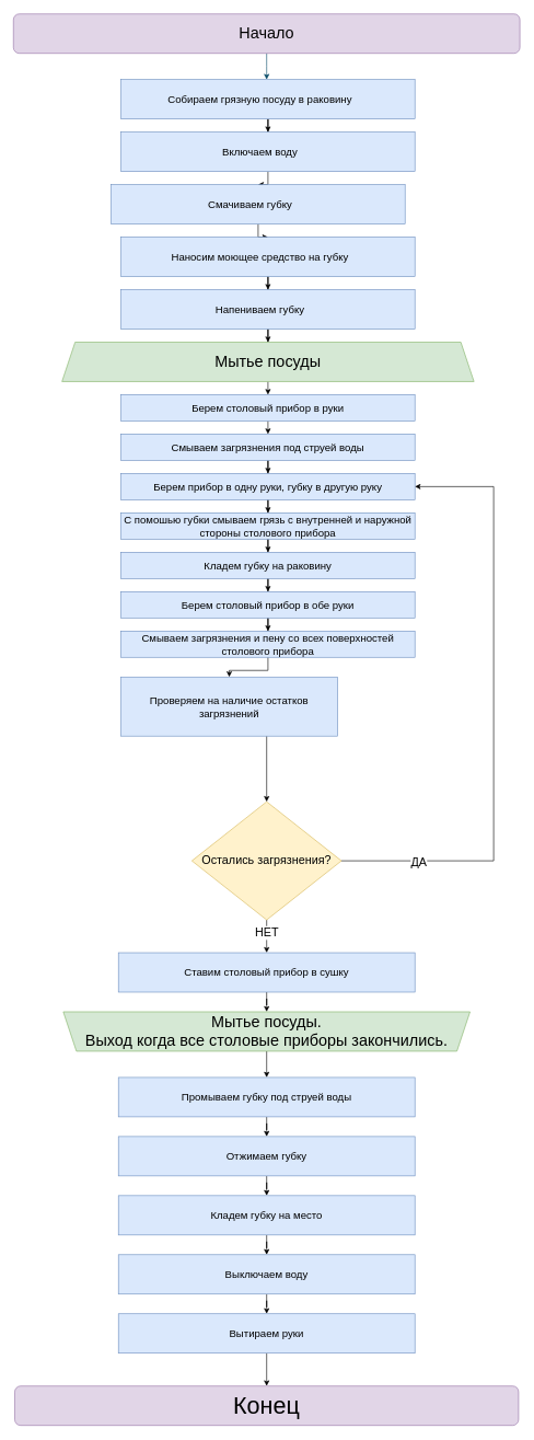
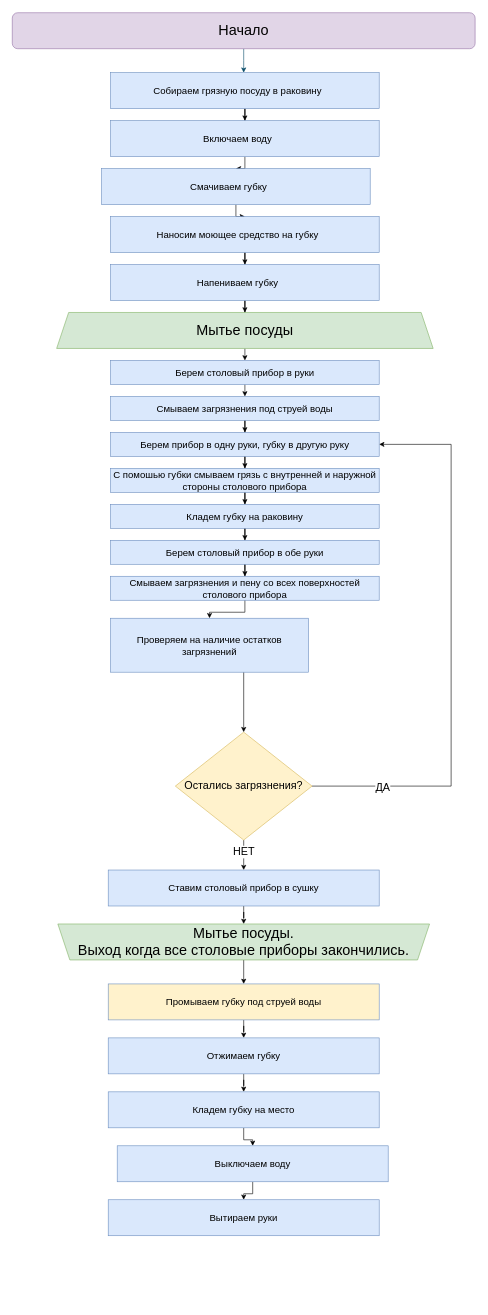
  <mxCell id="0" />
  <mxCell id="1" parent="0" />
  <mxCell id="2" value="" style="edgeStyle=orthogonalEdgeStyle;rounded=0;orthogonalLoop=1;jettySize=auto;html=1;strokeColor=#0B4D6A;" parent="1" source="3" edge="1"><mxGeometry relative="1" as="geometry"><mxPoint x="406" y="120" as="targetPoint" /></mxGeometry></mxCell>
  <mxCell id="3" value="&lt;font style=&quot;font-size: 24px;&quot;&gt;Начало&lt;/font&gt;" style="rounded=1;whiteSpace=wrap;html=1;fillColor=#e1d5e7;labelBackgroundColor=none;strokeColor=#9673a6;" parent="1" vertex="1"><mxGeometry x="20" y="20" width="772" height="60" as="geometry" /></mxCell>
  <mxCell id="4" style="edgeStyle=orthogonalEdgeStyle;rounded=0;orthogonalLoop=1;jettySize=auto;html=1;entryX=0.5;entryY=0;entryDx=0;entryDy=0;" edge="1" parent="1" source="5" target="7"><mxGeometry relative="1" as="geometry" /></mxCell>
  <mxCell id="5" value="&lt;p style=&quot;text-indent: -18pt; font-size: 16px;&quot; class=&quot;MsoListParagraph&quot;&gt;Собираем грязную посуду в раковину&lt;/p&gt;" style="rounded=0;whiteSpace=wrap;html=1;align=center;verticalAlign=middle;fillColor=#dae8fc;strokeColor=#6c8ebf;fontSize=16;" vertex="1" parent="1"><mxGeometry x="184" y="120" width="448" height="60" as="geometry" /></mxCell>
  <mxCell id="6" style="edgeStyle=orthogonalEdgeStyle;rounded=0;orthogonalLoop=1;jettySize=auto;html=1;entryX=0.5;entryY=0;entryDx=0;entryDy=0;" edge="1" parent="1" source="7" target="9"><mxGeometry relative="1" as="geometry" /></mxCell>
  <mxCell id="7" value="&lt;p style=&quot;text-indent: -18pt; font-size: 16px;&quot; class=&quot;MsoListParagraph&quot;&gt;Включаем воду&lt;/p&gt;" style="rounded=0;whiteSpace=wrap;html=1;fillColor=#dae8fc;strokeColor=#6c8ebf;fontSize=16;" vertex="1" parent="1"><mxGeometry x="184" y="200" width="448" height="60" as="geometry" /></mxCell>
  <mxCell id="8" style="edgeStyle=orthogonalEdgeStyle;rounded=0;orthogonalLoop=1;jettySize=auto;html=1;entryX=0.5;entryY=0;entryDx=0;entryDy=0;" edge="1" parent="1" source="9" target="11"><mxGeometry relative="1" as="geometry" /></mxCell>
  <mxCell id="9" value="&lt;p style=&quot;text-indent: -18pt; font-size: 16px;&quot; class=&quot;MsoListParagraph&quot;&gt;Смачиваем губку&lt;/p&gt;" style="rounded=0;whiteSpace=wrap;html=1;fillColor=#dae8fc;strokeColor=#6c8ebf;fontSize=16;" vertex="1" parent="1"><mxGeometry x="169" y="280" width="448" height="60" as="geometry" /></mxCell>
  <mxCell id="10" value="" style="edgeStyle=orthogonalEdgeStyle;rounded=0;orthogonalLoop=1;jettySize=auto;html=1;" edge="1" parent="1" source="11" target="13"><mxGeometry relative="1" as="geometry" /></mxCell>
  <mxCell id="11" value="&lt;p style=&quot;text-indent: -18pt; font-size: 16px;&quot; class=&quot;MsoListParagraph&quot;&gt;Наносим моющее средство на губку&lt;/p&gt;" style="rounded=0;whiteSpace=wrap;html=1;fillColor=#dae8fc;strokeColor=#6c8ebf;fontSize=16;" vertex="1" parent="1"><mxGeometry x="184" y="360" width="448" height="60" as="geometry" /></mxCell>
  <mxCell id="12" style="edgeStyle=orthogonalEdgeStyle;rounded=0;orthogonalLoop=1;jettySize=auto;html=1;entryX=0.5;entryY=0;entryDx=0;entryDy=0;" edge="1" parent="1" source="13" target="15"><mxGeometry relative="1" as="geometry" /></mxCell>
  <mxCell id="13" value="&lt;p style=&quot;text-indent: -18pt; font-size: 16px;&quot; class=&quot;MsoListParagraph&quot;&gt;Напениваем губку&lt;/p&gt;" style="rounded=0;whiteSpace=wrap;html=1;fillColor=#dae8fc;strokeColor=#6c8ebf;fontSize=16;" vertex="1" parent="1"><mxGeometry x="184" y="440" width="448" height="60" as="geometry" /></mxCell>
  <mxCell id="14" style="edgeStyle=orthogonalEdgeStyle;rounded=0;orthogonalLoop=1;jettySize=auto;html=1;" edge="1" parent="1" source="15"><mxGeometry relative="1" as="geometry"><mxPoint x="408" y="600" as="targetPoint" /></mxGeometry></mxCell>
  <mxCell id="15" value="Мытье посуды" style="shape=trapezoid;perimeter=trapezoidPerimeter;whiteSpace=wrap;html=1;fixedSize=1;fillColor=#d5e8d4;strokeColor=#82b366;fontSize=24;" vertex="1" parent="1"><mxGeometry x="94" y="520" width="628" height="60" as="geometry" /></mxCell>
  <mxCell id="16" style="edgeStyle=orthogonalEdgeStyle;rounded=0;orthogonalLoop=1;jettySize=auto;html=1;entryX=0.5;entryY=0;entryDx=0;entryDy=0;" edge="1" parent="1" target="18"><mxGeometry relative="1" as="geometry"><mxPoint x="408" y="640" as="sourcePoint" /></mxGeometry></mxCell>
  <mxCell id="17" style="edgeStyle=orthogonalEdgeStyle;rounded=0;orthogonalLoop=1;jettySize=auto;html=1;entryX=0.5;entryY=0;entryDx=0;entryDy=0;" edge="1" parent="1" source="18" target="20"><mxGeometry relative="1" as="geometry" /></mxCell>
  <mxCell id="18" value="Смываем загрязнения под струей воды" style="rounded=0;whiteSpace=wrap;html=1;fillColor=#dae8fc;strokeColor=#6c8ebf;fontSize=16;" vertex="1" parent="1"><mxGeometry x="184" y="660" width="448" height="40" as="geometry" /></mxCell>
  <mxCell id="19" style="edgeStyle=orthogonalEdgeStyle;rounded=0;orthogonalLoop=1;jettySize=auto;html=1;entryX=0.5;entryY=0;entryDx=0;entryDy=0;" edge="1" parent="1" source="20" target="22"><mxGeometry relative="1" as="geometry" /></mxCell>
  <mxCell id="20" value="Берем прибор в одну руки, губку в другую руку" style="rounded=0;whiteSpace=wrap;html=1;fillColor=#dae8fc;strokeColor=#6c8ebf;fontSize=16;" vertex="1" parent="1"><mxGeometry x="184" y="720" width="448" height="40" as="geometry" /></mxCell>
  <mxCell id="21" style="edgeStyle=orthogonalEdgeStyle;rounded=0;orthogonalLoop=1;jettySize=auto;html=1;entryX=0.5;entryY=0;entryDx=0;entryDy=0;" edge="1" parent="1" source="22" target="24"><mxGeometry relative="1" as="geometry" /></mxCell>
  <mxCell id="22" value="С помошью губки смываем грязь с внутренней и наружной стороны столового прибора" style="rounded=0;whiteSpace=wrap;html=1;fillColor=#dae8fc;strokeColor=#6c8ebf;fontSize=16;" vertex="1" parent="1"><mxGeometry x="184" y="780" width="448" height="40" as="geometry" /></mxCell>
  <mxCell id="23" style="edgeStyle=orthogonalEdgeStyle;rounded=0;orthogonalLoop=1;jettySize=auto;html=1;entryX=0.5;entryY=0;entryDx=0;entryDy=0;" edge="1" parent="1" source="24" target="26"><mxGeometry relative="1" as="geometry" /></mxCell>
  <mxCell id="24" value="Кладем губку на раковину" style="rounded=0;whiteSpace=wrap;html=1;fillColor=#dae8fc;strokeColor=#6c8ebf;fontSize=16;" vertex="1" parent="1"><mxGeometry x="184" y="840" width="448" height="40" as="geometry" /></mxCell>
  <mxCell id="25" style="edgeStyle=orthogonalEdgeStyle;rounded=0;orthogonalLoop=1;jettySize=auto;html=1;entryX=0.5;entryY=0;entryDx=0;entryDy=0;" edge="1" parent="1" source="26" target="28"><mxGeometry relative="1" as="geometry" /></mxCell>
  <mxCell id="26" value="Берем столовый прибор в обе руки" style="rounded=0;whiteSpace=wrap;html=1;fillColor=#dae8fc;strokeColor=#6c8ebf;fontSize=16;" vertex="1" parent="1"><mxGeometry x="184" y="900" width="448" height="40" as="geometry" /></mxCell>
  <mxCell id="27" style="edgeStyle=orthogonalEdgeStyle;rounded=0;orthogonalLoop=1;jettySize=auto;html=1;entryX=0.5;entryY=0;entryDx=0;entryDy=0;" edge="1" parent="1" source="28" target="37"><mxGeometry relative="1" as="geometry" /></mxCell>
  <mxCell id="28" value="Смываем загрязнения и пену со всех поверхностей столового прибора" style="rounded=0;whiteSpace=wrap;html=1;fillColor=#dae8fc;strokeColor=#6c8ebf;fontSize=16;" vertex="1" parent="1"><mxGeometry x="184" y="960" width="448" height="40" as="geometry" /></mxCell>
  <mxCell id="29" style="edgeStyle=orthogonalEdgeStyle;rounded=0;orthogonalLoop=1;jettySize=auto;html=1;entryX=1;entryY=0.5;entryDx=0;entryDy=0;" edge="1" parent="1" source="33" target="20"><mxGeometry relative="1" as="geometry"><Array as="points"><mxPoint x="752" y="1310" /><mxPoint x="752" y="740" /></Array></mxGeometry></mxCell>
  <mxCell id="30" value="ДА" style="edgeLabel;html=1;align=center;verticalAlign=middle;resizable=0;points=[];fontSize=18;" vertex="1" connectable="0" parent="29"><mxGeometry x="-0.746" y="-2" relative="1" as="geometry"><mxPoint as="offset" /></mxGeometry></mxCell>
  <mxCell id="31" style="edgeStyle=orthogonalEdgeStyle;rounded=0;orthogonalLoop=1;jettySize=auto;html=1;entryX=0.5;entryY=0;entryDx=0;entryDy=0;" edge="1" parent="1" source="33" target="35"><mxGeometry relative="1" as="geometry"><mxPoint x="406" y="1350" as="targetPoint" /></mxGeometry></mxCell>
  <mxCell id="32" value="НЕТ" style="edgeLabel;html=1;align=center;verticalAlign=middle;resizable=0;points=[];fontSize=18;" vertex="1" connectable="0" parent="31"><mxGeometry x="-0.244" y="-1" relative="1" as="geometry"><mxPoint as="offset" /></mxGeometry></mxCell>
  <mxCell id="33" value="Остались загрязнения?" style="rhombus;whiteSpace=wrap;html=1;fillColor=#fff2cc;strokeColor=#d6b656;fontSize=18;" vertex="1" parent="1"><mxGeometry x="292" y="1220" width="228" height="180" as="geometry" /></mxCell>
  <mxCell id="34" value="" style="edgeStyle=orthogonalEdgeStyle;rounded=0;orthogonalLoop=1;jettySize=auto;html=1;" edge="1" parent="1" source="35" target="39"><mxGeometry relative="1" as="geometry" /></mxCell>
  <mxCell id="35" value="Ставим столовый прибор в сушку" style="rounded=0;whiteSpace=wrap;html=1;fillColor=#dae8fc;strokeColor=#6c8ebf;fontSize=16;" vertex="1" parent="1"><mxGeometry x="180" y="1450" width="452" height="60" as="geometry" /></mxCell>
  <mxCell id="36" style="edgeStyle=orthogonalEdgeStyle;rounded=0;orthogonalLoop=1;jettySize=auto;html=1;entryX=0.5;entryY=0;entryDx=0;entryDy=0;" edge="1" parent="1" source="37" target="33"><mxGeometry relative="1" as="geometry"><Array as="points"><mxPoint x="406" y="1110" /><mxPoint x="406" y="1110" /></Array></mxGeometry></mxCell>
  <mxCell id="37" value="Проверяем на наличие остатков загрязнений" style="rounded=0;whiteSpace=wrap;html=1;fillColor=#dae8fc;strokeColor=#6c8ebf;fontSize=16;" vertex="1" parent="1"><mxGeometry x="184" y="1030" width="330" height="90" as="geometry" /></mxCell>
  <mxCell id="38" style="edgeStyle=orthogonalEdgeStyle;rounded=0;orthogonalLoop=1;jettySize=auto;html=1;entryX=0.5;entryY=0;entryDx=0;entryDy=0;" edge="1" parent="1" source="39" target="41"><mxGeometry relative="1" as="geometry" /></mxCell>
  <mxCell id="39" value="Мытье посуды. &lt;br style=&quot;font-size: 24px;&quot;&gt;Выход когда все столовые приборы закончились." style="shape=trapezoid;perimeter=trapezoidPerimeter;whiteSpace=wrap;html=1;fixedSize=1;flipV=1;fillColor=#d5e8d4;strokeColor=#82b366;fontSize=24;" vertex="1" parent="1"><mxGeometry x="96" y="1540" width="620" height="60" as="geometry" /></mxCell>
  <mxCell id="40" value="" style="edgeStyle=orthogonalEdgeStyle;rounded=0;orthogonalLoop=1;jettySize=auto;html=1;" edge="1" parent="1" source="41" target="43"><mxGeometry relative="1" as="geometry" /></mxCell>
- <mxCell id="41" value="Промываем губку под струей воды" style="rounded=0;whiteSpace=wrap;html=1;fillColor=#dae8fc;strokeColor=#6c8ebf;fontSize=16;" vertex="1" parent="1"><mxGeometry x="180" y="1640" width="452" height="60" as="geometry" /></mxCell>
+ <mxCell id="41" value="Промываем губку под струей воды" style="rounded=0;whiteSpace=wrap;html=1;fillColor=#fff2cc;strokeColor=#6c8ebf;fontSize=16;" vertex="1" parent="1"><mxGeometry x="180" y="1640" width="452" height="60" as="geometry" /></mxCell>
  <mxCell id="42" value="" style="edgeStyle=orthogonalEdgeStyle;rounded=0;orthogonalLoop=1;jettySize=auto;html=1;" edge="1" parent="1" source="43" target="45"><mxGeometry relative="1" as="geometry" /></mxCell>
  <mxCell id="43" value="Отжимаем губку" style="rounded=0;whiteSpace=wrap;html=1;fillColor=#dae8fc;strokeColor=#6c8ebf;fontSize=16;" vertex="1" parent="1"><mxGeometry x="180" y="1730" width="452" height="60" as="geometry" /></mxCell>
  <mxCell id="44" style="edgeStyle=orthogonalEdgeStyle;rounded=0;orthogonalLoop=1;jettySize=auto;html=1;entryX=0.5;entryY=0;entryDx=0;entryDy=0;" edge="1" parent="1" source="45" target="47"><mxGeometry relative="1" as="geometry" /></mxCell>
  <mxCell id="45" value="Кладем губку на место" style="rounded=0;whiteSpace=wrap;html=1;fillColor=#dae8fc;strokeColor=#6c8ebf;fontSize=16;" vertex="1" parent="1"><mxGeometry x="180" y="1820" width="452" height="60" as="geometry" /></mxCell>
  <mxCell id="46" style="edgeStyle=orthogonalEdgeStyle;rounded=0;orthogonalLoop=1;jettySize=auto;html=1;entryX=0.5;entryY=0;entryDx=0;entryDy=0;" edge="1" parent="1" source="47" target="49"><mxGeometry relative="1" as="geometry" /></mxCell>
- <mxCell id="47" value="Выключаем воду" style="rounded=0;whiteSpace=wrap;html=1;fillColor=#dae8fc;strokeColor=#6c8ebf;fontSize=16;" vertex="1" parent="1"><mxGeometry x="180" y="1910" width="452" height="60" as="geometry" /></mxCell>
- <mxCell id="48" value="" style="edgeStyle=orthogonalEdgeStyle;rounded=0;orthogonalLoop=1;jettySize=auto;html=1;" edge="1" parent="1" source="49" target="50"><mxGeometry relative="1" as="geometry" /></mxCell>
+ <mxCell id="47" value="Выключаем воду" style="rounded=0;whiteSpace=wrap;html=1;fillColor=#dae8fc;strokeColor=#6c8ebf;fontSize=16;" vertex="1" parent="1"><mxGeometry x="195" y="1910" width="452" height="60" as="geometry" /></mxCell>
  <mxCell id="49" value="Вытираем руки" style="rounded=0;whiteSpace=wrap;html=1;fillColor=#dae8fc;strokeColor=#6c8ebf;fontSize=16;" vertex="1" parent="1"><mxGeometry x="180" y="2000" width="452" height="60" as="geometry" /></mxCell>
- <mxCell id="50" value="&lt;font style=&quot;font-size: 36px;&quot;&gt;Конец&lt;/font&gt;" style="rounded=1;whiteSpace=wrap;html=1;fillColor=#e1d5e7;strokeColor=#9673a6;" vertex="1" parent="1"><mxGeometry x="22" y="2110" width="768" height="60" as="geometry" /></mxCell>
  <mxCell id="51" value="Берем столовый прибор в руки" style="rounded=0;whiteSpace=wrap;html=1;fillColor=#dae8fc;strokeColor=#6c8ebf;fontSize=16;" vertex="1" parent="1"><mxGeometry x="184" y="600" width="448" height="40" as="geometry" /></mxCell>
